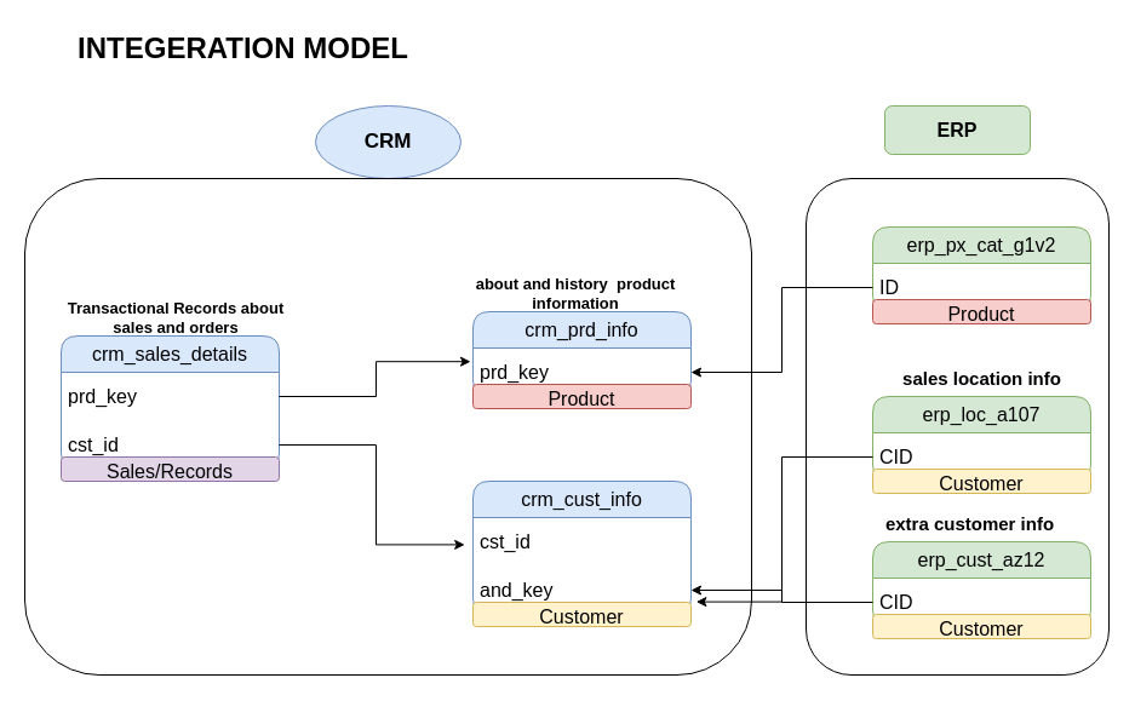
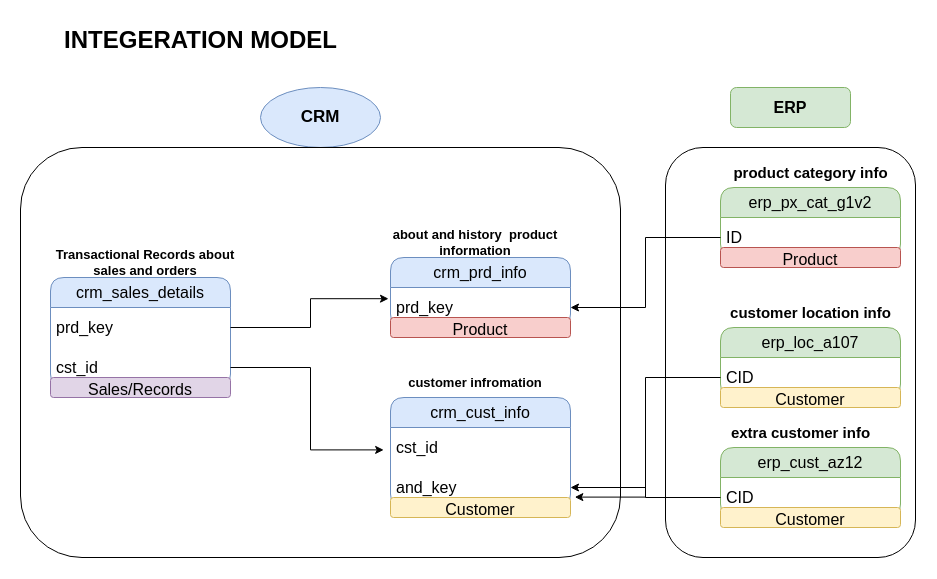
  <mxCell id="0" />
  <mxCell id="1" parent="0" />
  <mxCell id="2" value="&lt;b&gt;&lt;font style=&quot;font-size: 24px;&quot;&gt;INTEGERATION MODEL&lt;/font&gt;&lt;/b&gt;" style="text;html=1;align=center;verticalAlign=middle;resizable=0;points=[];autosize=1;strokeColor=none;fillColor=none;" vertex="1" parent="1"><mxGeometry x="50" y="20" width="300" height="40" as="geometry" /></mxCell>
  <mxCell id="3" value="crm_cust_info" style="swimlane;fontStyle=0;childLayout=stackLayout;horizontal=1;startSize=30;horizontalStack=0;resizeParent=1;resizeParentMax=0;resizeLast=0;collapsible=1;marginBottom=0;whiteSpace=wrap;html=1;rounded=1;fillColor=#dae8fc;strokeColor=#6c8ebf;fontSize=16;" vertex="1" parent="1"><mxGeometry x="390" y="397" width="180" height="110" as="geometry" /></mxCell>
  <mxCell id="4" value="cst_id" style="text;strokeColor=none;fillColor=none;align=left;verticalAlign=middle;spacingLeft=4;spacingRight=4;overflow=hidden;points=[[0,0.5],[1,0.5]];portConstraint=eastwest;rotatable=0;whiteSpace=wrap;html=1;fontSize=16;" vertex="1" parent="3"><mxGeometry y="30" width="180" height="40" as="geometry" /></mxCell>
  <mxCell id="5" value="and_key" style="text;strokeColor=none;fillColor=none;align=left;verticalAlign=middle;spacingLeft=4;spacingRight=4;overflow=hidden;points=[[0,0.5],[1,0.5]];portConstraint=eastwest;rotatable=0;whiteSpace=wrap;html=1;fontSize=16;" vertex="1" parent="3"><mxGeometry y="70" width="180" height="40" as="geometry" /></mxCell>
+ <mxCell id="6" value="&lt;b&gt;&lt;font style=&quot;font-size: 13px;&quot;&gt;customer infromation&lt;/font&gt;&lt;/b&gt;" style="text;html=1;align=center;verticalAlign=middle;whiteSpace=wrap;rounded=0;" vertex="1" parent="1"><mxGeometry x="400" y="367" width="150" height="30" as="geometry" /></mxCell>
  <mxCell id="7" value="crm_prd_info" style="swimlane;fontStyle=0;childLayout=stackLayout;horizontal=1;startSize=30;horizontalStack=0;resizeParent=1;resizeParentMax=0;resizeLast=0;collapsible=1;marginBottom=0;whiteSpace=wrap;html=1;rounded=1;fillColor=#dae8fc;strokeColor=#6c8ebf;fontSize=16;" vertex="1" parent="1"><mxGeometry x="390" y="257" width="180" height="70" as="geometry" /></mxCell>
  <mxCell id="8" value="prd_key" style="text;strokeColor=none;fillColor=none;align=left;verticalAlign=middle;spacingLeft=4;spacingRight=4;overflow=hidden;points=[[0,0.5],[1,0.5]];portConstraint=eastwest;rotatable=0;whiteSpace=wrap;html=1;fontSize=16;" vertex="1" parent="7"><mxGeometry y="30" width="180" height="40" as="geometry" /></mxCell>
  <mxCell id="9" value="&lt;b&gt;&lt;font style=&quot;font-size: 13px;&quot;&gt;about and history&amp;nbsp; product information&lt;/font&gt;&lt;/b&gt;" style="text;html=1;align=center;verticalAlign=middle;whiteSpace=wrap;rounded=0;" vertex="1" parent="1"><mxGeometry x="370" y="227" width="210" height="30" as="geometry" /></mxCell>
  <mxCell id="10" value="crm_sales_details" style="swimlane;fontStyle=0;childLayout=stackLayout;horizontal=1;startSize=30;horizontalStack=0;resizeParent=1;resizeParentMax=0;resizeLast=0;collapsible=1;marginBottom=0;whiteSpace=wrap;html=1;rounded=1;fillColor=#dae8fc;strokeColor=#6c8ebf;fontSize=16;" vertex="1" parent="1"><mxGeometry x="50" y="277" width="180" height="110" as="geometry" /></mxCell>
  <mxCell id="11" value="prd_key" style="text;strokeColor=none;fillColor=none;align=left;verticalAlign=middle;spacingLeft=4;spacingRight=4;overflow=hidden;points=[[0,0.5],[1,0.5]];portConstraint=eastwest;rotatable=0;whiteSpace=wrap;html=1;fontSize=16;" vertex="1" parent="10"><mxGeometry y="30" width="180" height="40" as="geometry" /></mxCell>
  <mxCell id="12" value="cst_id" style="text;strokeColor=none;fillColor=none;align=left;verticalAlign=middle;spacingLeft=4;spacingRight=4;overflow=hidden;points=[[0,0.5],[1,0.5]];portConstraint=eastwest;rotatable=0;whiteSpace=wrap;html=1;fontSize=16;" vertex="1" parent="10"><mxGeometry y="70" width="180" height="40" as="geometry" /></mxCell>
  <mxCell id="13" value="&lt;span style=&quot;font-size: 13px;&quot;&gt;&lt;b&gt;Transactional Records about sales and orders&lt;/b&gt;&lt;/span&gt;" style="text;html=1;align=center;verticalAlign=middle;whiteSpace=wrap;rounded=0;" vertex="1" parent="1"><mxGeometry x="40" y="247" width="210" height="30" as="geometry" /></mxCell>
  <mxCell id="14" style="edgeStyle=orthogonalEdgeStyle;rounded=0;orthogonalLoop=1;jettySize=auto;html=1;entryX=-0.011;entryY=0.28;entryDx=0;entryDy=0;entryPerimeter=0;" edge="1" parent="1" source="11" target="8"><mxGeometry relative="1" as="geometry" /></mxCell>
  <mxCell id="15" style="edgeStyle=orthogonalEdgeStyle;rounded=0;orthogonalLoop=1;jettySize=auto;html=1;entryX=-0.038;entryY=0.56;entryDx=0;entryDy=0;entryPerimeter=0;" edge="1" parent="1" source="12" target="4"><mxGeometry relative="1" as="geometry" /></mxCell>
  <mxCell id="16" value="erp_cust_az12" style="swimlane;fontStyle=0;childLayout=stackLayout;horizontal=1;startSize=30;horizontalStack=0;resizeParent=1;resizeParentMax=0;resizeLast=0;collapsible=1;marginBottom=0;whiteSpace=wrap;html=1;rounded=1;fillColor=#d5e8d4;strokeColor=#82b366;fontSize=16;" vertex="1" parent="1"><mxGeometry x="720" y="447" width="180" height="70" as="geometry" /></mxCell>
  <mxCell id="17" value="CID" style="text;align=left;verticalAlign=middle;spacingLeft=4;spacingRight=4;overflow=hidden;points=[[0,0.5],[1,0.5]];portConstraint=eastwest;rotatable=0;whiteSpace=wrap;html=1;fontSize=16;" vertex="1" parent="16"><mxGeometry y="30" width="180" height="40" as="geometry" /></mxCell>
  <mxCell id="18" style="edgeStyle=orthogonalEdgeStyle;rounded=0;orthogonalLoop=1;jettySize=auto;html=1;entryX=1;entryY=0.5;entryDx=0;entryDy=0;" edge="1" parent="1" source="17" target="5"><mxGeometry relative="1" as="geometry" /></mxCell>
  <mxCell id="19" value="&lt;b&gt;&lt;font style=&quot;font-size: 15px;&quot;&gt;extra customer info&lt;/font&gt;&lt;/b&gt;" style="text;html=1;align=center;verticalAlign=middle;resizable=0;points=[];autosize=1;strokeColor=none;fillColor=none;" vertex="1" parent="1"><mxGeometry x="720" y="417" width="160" height="30" as="geometry" /></mxCell>
  <mxCell id="20" value="erp_loc_a107" style="swimlane;fontStyle=0;childLayout=stackLayout;horizontal=1;startSize=30;horizontalStack=0;resizeParent=1;resizeParentMax=0;resizeLast=0;collapsible=1;marginBottom=0;whiteSpace=wrap;html=1;rounded=1;fillColor=#d5e8d4;strokeColor=#82b366;fontSize=16;" vertex="1" parent="1"><mxGeometry x="720" y="327" width="180" height="70" as="geometry" /></mxCell>
  <mxCell id="21" value="CID" style="text;align=left;verticalAlign=middle;spacingLeft=4;spacingRight=4;overflow=hidden;points=[[0,0.5],[1,0.5]];portConstraint=eastwest;rotatable=0;whiteSpace=wrap;html=1;fontSize=16;" vertex="1" parent="20"><mxGeometry y="30" width="180" height="40" as="geometry" /></mxCell>
- <mxCell id="22" value="&lt;span style=&quot;font-size: 15px;&quot;&gt;&lt;b&gt;sales location info&lt;/b&gt;&lt;/span&gt;" style="text;html=1;align=center;verticalAlign=middle;resizable=0;points=[];autosize=1;strokeColor=none;fillColor=none;" vertex="1" parent="1"><mxGeometry x="720" y="297" width="180" height="30" as="geometry" /></mxCell>
+ <mxCell id="22" value="&lt;span style=&quot;font-size: 15px;&quot;&gt;&lt;b&gt;customer location info&lt;/b&gt;&lt;/span&gt;" style="text;html=1;align=center;verticalAlign=middle;resizable=0;points=[];autosize=1;strokeColor=none;fillColor=none;" vertex="1" parent="1"><mxGeometry x="720" y="297" width="180" height="30" as="geometry" /></mxCell>
  <mxCell id="23" style="edgeStyle=orthogonalEdgeStyle;rounded=0;orthogonalLoop=1;jettySize=auto;html=1;entryX=1.024;entryY=0.74;entryDx=0;entryDy=0;entryPerimeter=0;" edge="1" parent="1" source="21" target="5"><mxGeometry relative="1" as="geometry" /></mxCell>
  <mxCell id="24" value="erp_px_cat_g1v2" style="swimlane;fontStyle=0;childLayout=stackLayout;horizontal=1;startSize=30;horizontalStack=0;resizeParent=1;resizeParentMax=0;resizeLast=0;collapsible=1;marginBottom=0;whiteSpace=wrap;html=1;rounded=1;fillColor=#d5e8d4;strokeColor=#82b366;fontSize=16;" vertex="1" parent="1"><mxGeometry x="720" y="187" width="180" height="70" as="geometry" /></mxCell>
  <mxCell id="25" value="ID" style="text;align=left;verticalAlign=middle;spacingLeft=4;spacingRight=4;overflow=hidden;points=[[0,0.5],[1,0.5]];portConstraint=eastwest;rotatable=0;whiteSpace=wrap;html=1;fontSize=16;" vertex="1" parent="24"><mxGeometry y="30" width="180" height="40" as="geometry" /></mxCell>
+ <mxCell id="26" value="&lt;span style=&quot;font-size: 15px;&quot;&gt;&lt;b&gt;product category info&lt;/b&gt;&lt;/span&gt;" style="text;html=1;align=center;verticalAlign=middle;resizable=0;points=[];autosize=1;strokeColor=none;fillColor=none;" vertex="1" parent="1"><mxGeometry x="720" y="157" width="180" height="30" as="geometry" /></mxCell>
  <mxCell id="27" value="&lt;font style=&quot;font-size: 17px;&quot;&gt;&lt;b&gt;CRM&lt;/b&gt;&lt;/font&gt;" style="ellipse;whiteSpace=wrap;html=1;fillColor=#dae8fc;strokeColor=#6c8ebf;" vertex="1" parent="1"><mxGeometry x="260" y="87" width="120" height="60" as="geometry" /></mxCell>
  <mxCell id="28" value="" style="rounded=1;whiteSpace=wrap;html=1;fillColor=none;" vertex="1" parent="1"><mxGeometry x="20" y="147" width="600" height="410" as="geometry" /></mxCell>
  <mxCell id="29" style="edgeStyle=orthogonalEdgeStyle;rounded=0;orthogonalLoop=1;jettySize=auto;html=1;entryX=1;entryY=0.5;entryDx=0;entryDy=0;" edge="1" parent="1" source="25" target="8"><mxGeometry relative="1" as="geometry" /></mxCell>
  <mxCell id="30" value="" style="rounded=1;whiteSpace=wrap;html=1;fillColor=none;" vertex="1" parent="1"><mxGeometry x="665" y="147" width="250" height="410" as="geometry" /></mxCell>
  <mxCell id="31" value="&lt;font style=&quot;font-size: 16px;&quot;&gt;&lt;b&gt;ERP&lt;/b&gt;&lt;/font&gt;" style="rounded=1;whiteSpace=wrap;html=1;fillColor=#d5e8d4;strokeColor=#82b366;" vertex="1" parent="1"><mxGeometry x="730" y="87" width="120" height="40" as="geometry" /></mxCell>
  <mxCell id="32" value="&lt;font style=&quot;font-size: 16px;&quot;&gt;Product&lt;/font&gt;" style="text;html=1;strokeColor=#b85450;fillColor=#f8cecc;align=center;verticalAlign=middle;whiteSpace=wrap;overflow=hidden;rounded=1;" vertex="1" parent="1"><mxGeometry x="390" y="317" width="180" height="20" as="geometry" /></mxCell>
  <mxCell id="33" value="&lt;font style=&quot;font-size: 16px;&quot;&gt;Product&lt;/font&gt;" style="text;html=1;strokeColor=#b85450;fillColor=#f8cecc;align=center;verticalAlign=middle;whiteSpace=wrap;overflow=hidden;rounded=1;" vertex="1" parent="1"><mxGeometry x="720" y="247" width="180" height="20" as="geometry" /></mxCell>
  <mxCell id="34" value="&lt;span style=&quot;font-size: 16px;&quot;&gt;Customer&lt;/span&gt;" style="text;html=1;strokeColor=#d6b656;fillColor=#fff2cc;align=center;verticalAlign=middle;whiteSpace=wrap;overflow=hidden;rounded=1;" vertex="1" parent="1"><mxGeometry x="720" y="507" width="180" height="20" as="geometry" /></mxCell>
  <mxCell id="35" value="&lt;span style=&quot;font-size: 16px;&quot;&gt;Customer&lt;/span&gt;" style="text;html=1;strokeColor=#d6b656;fillColor=#fff2cc;align=center;verticalAlign=middle;whiteSpace=wrap;overflow=hidden;rounded=1;" vertex="1" parent="1"><mxGeometry x="390" y="497" width="180" height="20" as="geometry" /></mxCell>
  <mxCell id="36" value="&lt;span style=&quot;font-size: 16px;&quot;&gt;Customer&lt;/span&gt;" style="text;html=1;strokeColor=#d6b656;fillColor=#fff2cc;align=center;verticalAlign=middle;whiteSpace=wrap;overflow=hidden;rounded=1;" vertex="1" parent="1"><mxGeometry x="720" y="387" width="180" height="20" as="geometry" /></mxCell>
  <mxCell id="37" value="&lt;font style=&quot;font-size: 16px;&quot;&gt;Sales/Records&lt;/font&gt;" style="text;html=1;strokeColor=#9673a6;fillColor=#e1d5e7;align=center;verticalAlign=middle;whiteSpace=wrap;overflow=hidden;rounded=1;" vertex="1" parent="1"><mxGeometry x="50" y="377" width="180" height="20" as="geometry" /></mxCell>
